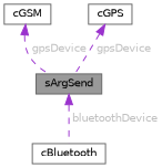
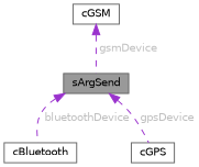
  digraph {
    node [color=gray40 fillcolor=white fontname=Helvetica fontsize=10 shape=box style=filled]
    edge [color=darkorchid3 dir=back fontcolor=grey fontname=Helvetica fontsize=10 labelfontname=Helvetica labelfontsize=10 style=dashed]
    n1 [fillcolor=grey60 fontcolor=black height=0.2 label=sArgSend width=0.4]
    n2 [height=0.2 label=cBluetooth width=0.4]
    n3 [height=0.2 label=cGSM width=0.4]
    n4 [height=0.2 label=cGPS width=0.4]
    n1 -> n2 [label=" bluetoothDevice"]
-   n3 -> n1 [label=" gpsDevice"]
-   n4 -> n1 [label=" gpsDevice"]
+   n3 -> n1 [label=" gsmDevice"]
+   n1 -> n4 [label=" gpsDevice"]
  }
